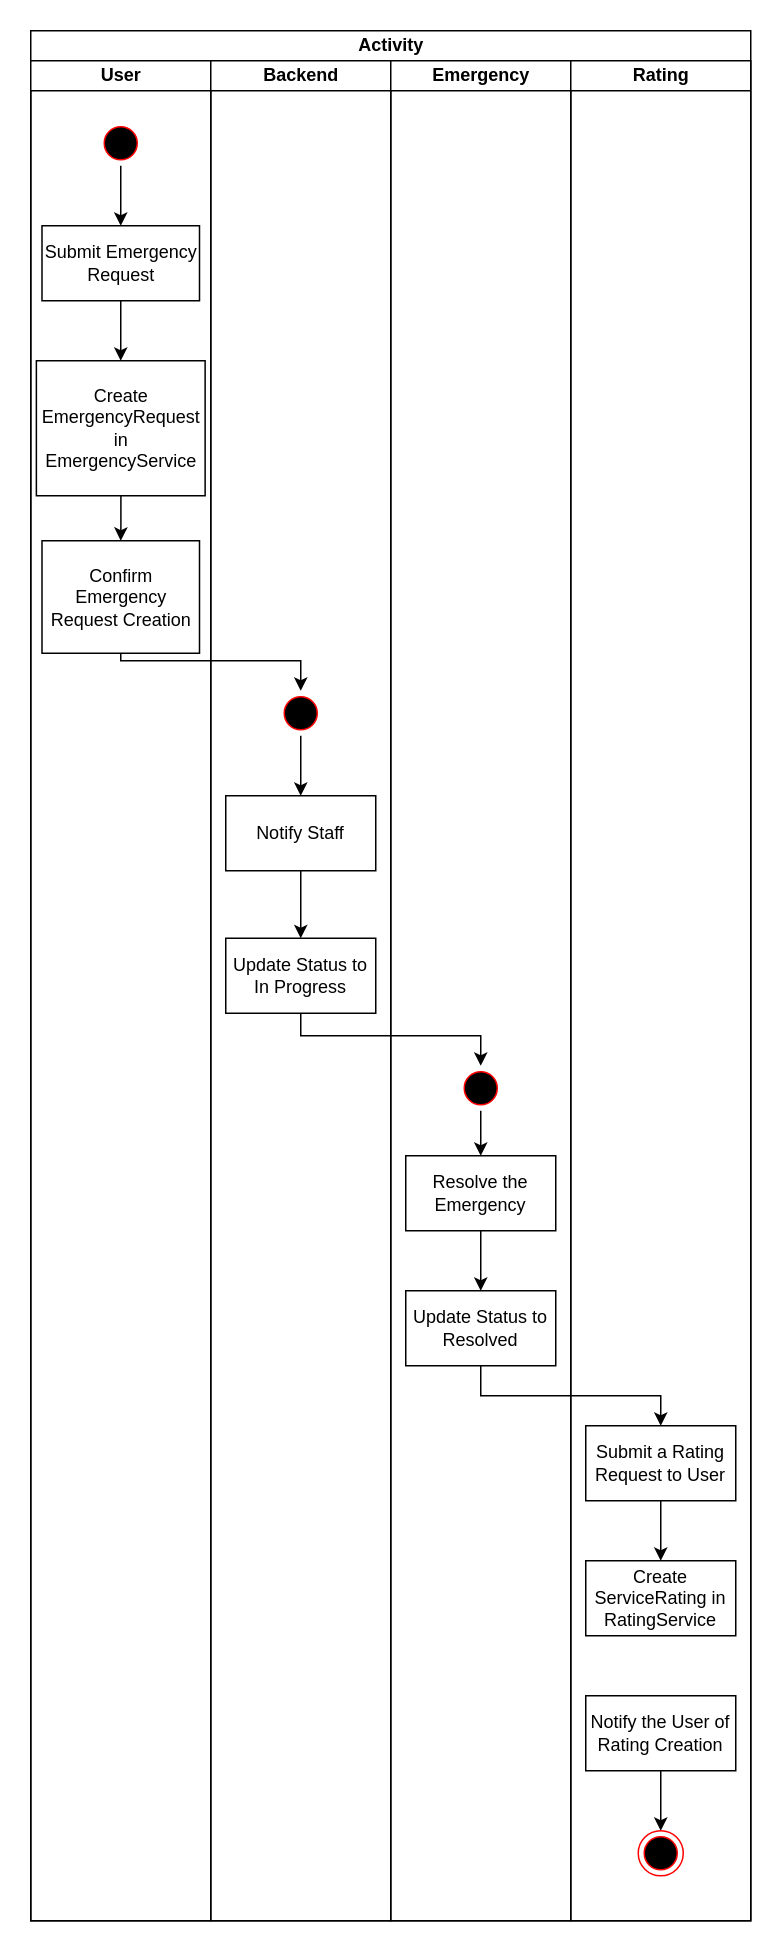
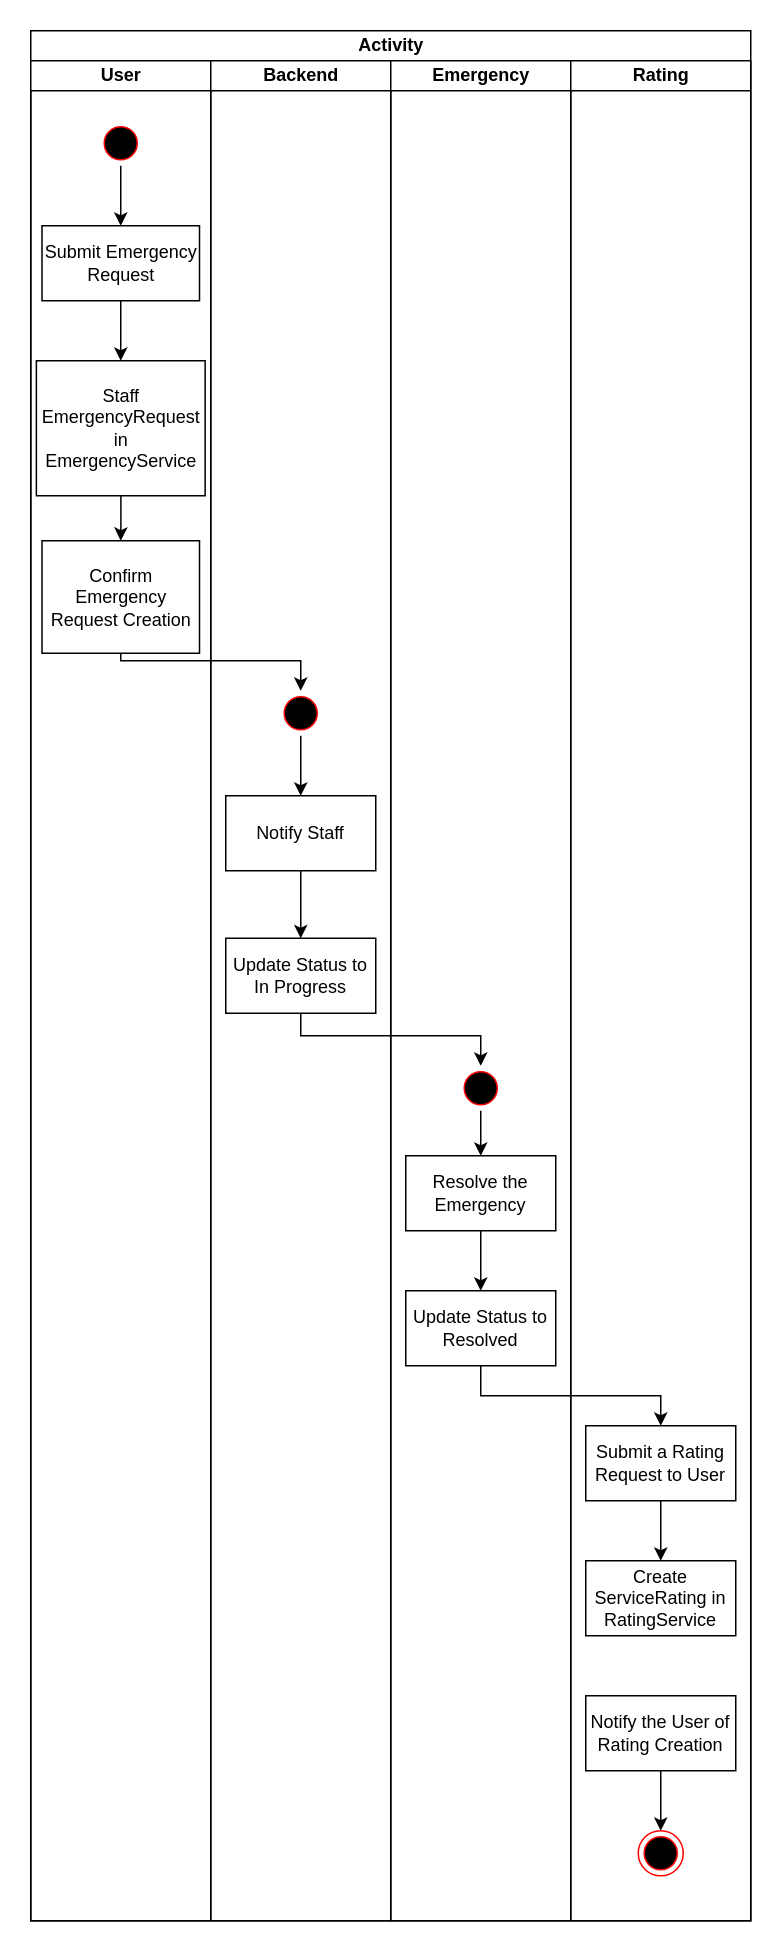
  <mxCell id="0" />
  <mxCell id="1" parent="0" />
  <mxCell id="2" value="Activity" style="swimlane;childLayout=stackLayout;resizeParent=1;resizeParentMax=0;startSize=20;html=1;" vertex="1" parent="1"><mxGeometry x="20" y="20" width="480" height="1260" as="geometry" /></mxCell>
  <mxCell id="3" value="User" style="swimlane;startSize=20;html=1;" vertex="1" parent="2"><mxGeometry y="20" width="120" height="1240" as="geometry" /></mxCell>
  <mxCell id="4" style="edgeStyle=orthogonalEdgeStyle;rounded=0;orthogonalLoop=1;jettySize=auto;html=1;entryX=0.5;entryY=0;entryDx=0;entryDy=0;" edge="1" parent="3" source="5" target="7"><mxGeometry relative="1" as="geometry" /></mxCell>
  <mxCell id="5" value="" style="ellipse;html=1;shape=startState;fillColor=#000000;strokeColor=#ff0000;" vertex="1" parent="3"><mxGeometry x="45" y="40" width="30" height="30" as="geometry" /></mxCell>
  <mxCell id="6" style="edgeStyle=orthogonalEdgeStyle;rounded=0;orthogonalLoop=1;jettySize=auto;html=1;entryX=0.5;entryY=0;entryDx=0;entryDy=0;" edge="1" parent="3" source="7" target="9"><mxGeometry relative="1" as="geometry" /></mxCell>
  <mxCell id="7" value="Submit Emergency&lt;div&gt;Request&lt;/div&gt;" style="html=1;dashed=0;whiteSpace=wrap;" vertex="1" parent="3"><mxGeometry x="7.5" y="110" width="105" height="50" as="geometry" /></mxCell>
  <mxCell id="8" style="edgeStyle=orthogonalEdgeStyle;rounded=0;orthogonalLoop=1;jettySize=auto;html=1;" edge="1" parent="3" source="9" target="10"><mxGeometry relative="1" as="geometry" /></mxCell>
- <mxCell id="9" value="Create EmergencyRequest in EmergencyService" style="html=1;dashed=0;whiteSpace=wrap;" vertex="1" parent="3"><mxGeometry x="3.75" y="200" width="112.5" height="90" as="geometry" /></mxCell>
+ <mxCell id="9" value="Staff EmergencyRequest in EmergencyService" style="html=1;dashed=0;whiteSpace=wrap;" vertex="1" parent="3"><mxGeometry x="3.75" y="200" width="112.5" height="90" as="geometry" /></mxCell>
  <mxCell id="10" value="Confirm Emergency Request Creation" style="html=1;dashed=0;whiteSpace=wrap;" vertex="1" parent="3"><mxGeometry x="7.5" y="320" width="105" height="75" as="geometry" /></mxCell>
  <mxCell id="11" value="Backend" style="swimlane;startSize=20;html=1;" vertex="1" parent="2"><mxGeometry x="120" y="20" width="120" height="1240" as="geometry" /></mxCell>
  <mxCell id="12" style="edgeStyle=orthogonalEdgeStyle;rounded=0;orthogonalLoop=1;jettySize=auto;html=1;entryX=0.5;entryY=0;entryDx=0;entryDy=0;" edge="1" parent="11" source="13" target="15"><mxGeometry relative="1" as="geometry" /></mxCell>
  <mxCell id="13" value="" style="ellipse;html=1;shape=startState;fillColor=#000000;strokeColor=#ff0000;" vertex="1" parent="11"><mxGeometry x="45" y="420" width="30" height="30" as="geometry" /></mxCell>
  <mxCell id="14" style="edgeStyle=orthogonalEdgeStyle;rounded=0;orthogonalLoop=1;jettySize=auto;html=1;entryX=0.5;entryY=0;entryDx=0;entryDy=0;" edge="1" parent="11" source="15" target="16"><mxGeometry relative="1" as="geometry" /></mxCell>
  <mxCell id="15" value="Notify Staff" style="html=1;dashed=0;whiteSpace=wrap;" vertex="1" parent="11"><mxGeometry x="10" y="490" width="100" height="50" as="geometry" /></mxCell>
  <mxCell id="16" value="Update Status to In Progress" style="html=1;dashed=0;whiteSpace=wrap;" vertex="1" parent="11"><mxGeometry x="10" y="585" width="100" height="50" as="geometry" /></mxCell>
  <mxCell id="17" value="Emergency" style="swimlane;startSize=20;html=1;" vertex="1" parent="2"><mxGeometry x="240" y="20" width="120" height="1240" as="geometry" /></mxCell>
  <mxCell id="18" style="edgeStyle=orthogonalEdgeStyle;rounded=0;orthogonalLoop=1;jettySize=auto;html=1;entryX=0.5;entryY=0;entryDx=0;entryDy=0;" edge="1" parent="17" source="19" target="21"><mxGeometry relative="1" as="geometry" /></mxCell>
  <mxCell id="19" value="" style="ellipse;html=1;shape=startState;fillColor=#000000;strokeColor=#ff0000;" vertex="1" parent="17"><mxGeometry x="45" y="670" width="30" height="30" as="geometry" /></mxCell>
  <mxCell id="20" style="edgeStyle=orthogonalEdgeStyle;rounded=0;orthogonalLoop=1;jettySize=auto;html=1;entryX=0.5;entryY=0;entryDx=0;entryDy=0;" edge="1" parent="17" source="21" target="22"><mxGeometry relative="1" as="geometry" /></mxCell>
  <mxCell id="21" value="Resolve the Emergency" style="html=1;dashed=0;whiteSpace=wrap;" vertex="1" parent="17"><mxGeometry x="10" y="730" width="100" height="50" as="geometry" /></mxCell>
  <mxCell id="22" value="Update Status to Resolved" style="html=1;dashed=0;whiteSpace=wrap;" vertex="1" parent="17"><mxGeometry x="10" y="820" width="100" height="50" as="geometry" /></mxCell>
  <mxCell id="23" value="Rating" style="swimlane;startSize=20;html=1;" vertex="1" parent="2"><mxGeometry x="360" y="20" width="120" height="1240" as="geometry" /></mxCell>
  <mxCell id="24" style="edgeStyle=orthogonalEdgeStyle;rounded=0;orthogonalLoop=1;jettySize=auto;html=1;entryX=0.5;entryY=0;entryDx=0;entryDy=0;" edge="1" parent="23" source="25" target="26"><mxGeometry relative="1" as="geometry" /></mxCell>
  <mxCell id="25" value="Submit a Rating Request to User" style="html=1;dashed=0;whiteSpace=wrap;" vertex="1" parent="23"><mxGeometry x="10" y="910" width="100" height="50" as="geometry" /></mxCell>
  <mxCell id="26" value="Create ServiceRating in RatingService" style="html=1;dashed=0;whiteSpace=wrap;" vertex="1" parent="23"><mxGeometry x="10" y="1000" width="100" height="50" as="geometry" /></mxCell>
  <mxCell id="27" style="edgeStyle=orthogonalEdgeStyle;rounded=0;orthogonalLoop=1;jettySize=auto;html=1;entryX=0.5;entryY=0;entryDx=0;entryDy=0;" edge="1" parent="23" source="28" target="29"><mxGeometry relative="1" as="geometry" /></mxCell>
  <mxCell id="28" value="Notify the User of Rating Creation" style="html=1;dashed=0;whiteSpace=wrap;" vertex="1" parent="23"><mxGeometry x="10" y="1090" width="100" height="50" as="geometry" /></mxCell>
  <mxCell id="29" value="" style="ellipse;html=1;shape=endState;fillColor=#000000;strokeColor=#ff0000;" vertex="1" parent="23"><mxGeometry x="45" y="1180" width="30" height="30" as="geometry" /></mxCell>
  <mxCell id="30" style="edgeStyle=orthogonalEdgeStyle;rounded=0;orthogonalLoop=1;jettySize=auto;html=1;entryX=0.5;entryY=0;entryDx=0;entryDy=0;" edge="1" parent="2" source="10" target="13"><mxGeometry relative="1" as="geometry"><Array as="points"><mxPoint x="60" y="420" /><mxPoint x="180" y="420" /></Array></mxGeometry></mxCell>
  <mxCell id="31" style="edgeStyle=orthogonalEdgeStyle;rounded=0;orthogonalLoop=1;jettySize=auto;html=1;entryX=0.5;entryY=0;entryDx=0;entryDy=0;" edge="1" parent="2" source="16" target="19"><mxGeometry relative="1" as="geometry"><Array as="points"><mxPoint x="180" y="670" /><mxPoint x="300" y="670" /></Array></mxGeometry></mxCell>
  <mxCell id="32" style="edgeStyle=orthogonalEdgeStyle;rounded=0;orthogonalLoop=1;jettySize=auto;html=1;entryX=0.5;entryY=0;entryDx=0;entryDy=0;" edge="1" parent="2" source="22" target="25"><mxGeometry relative="1" as="geometry"><Array as="points"><mxPoint x="300" y="910" /><mxPoint x="420" y="910" /></Array></mxGeometry></mxCell>
